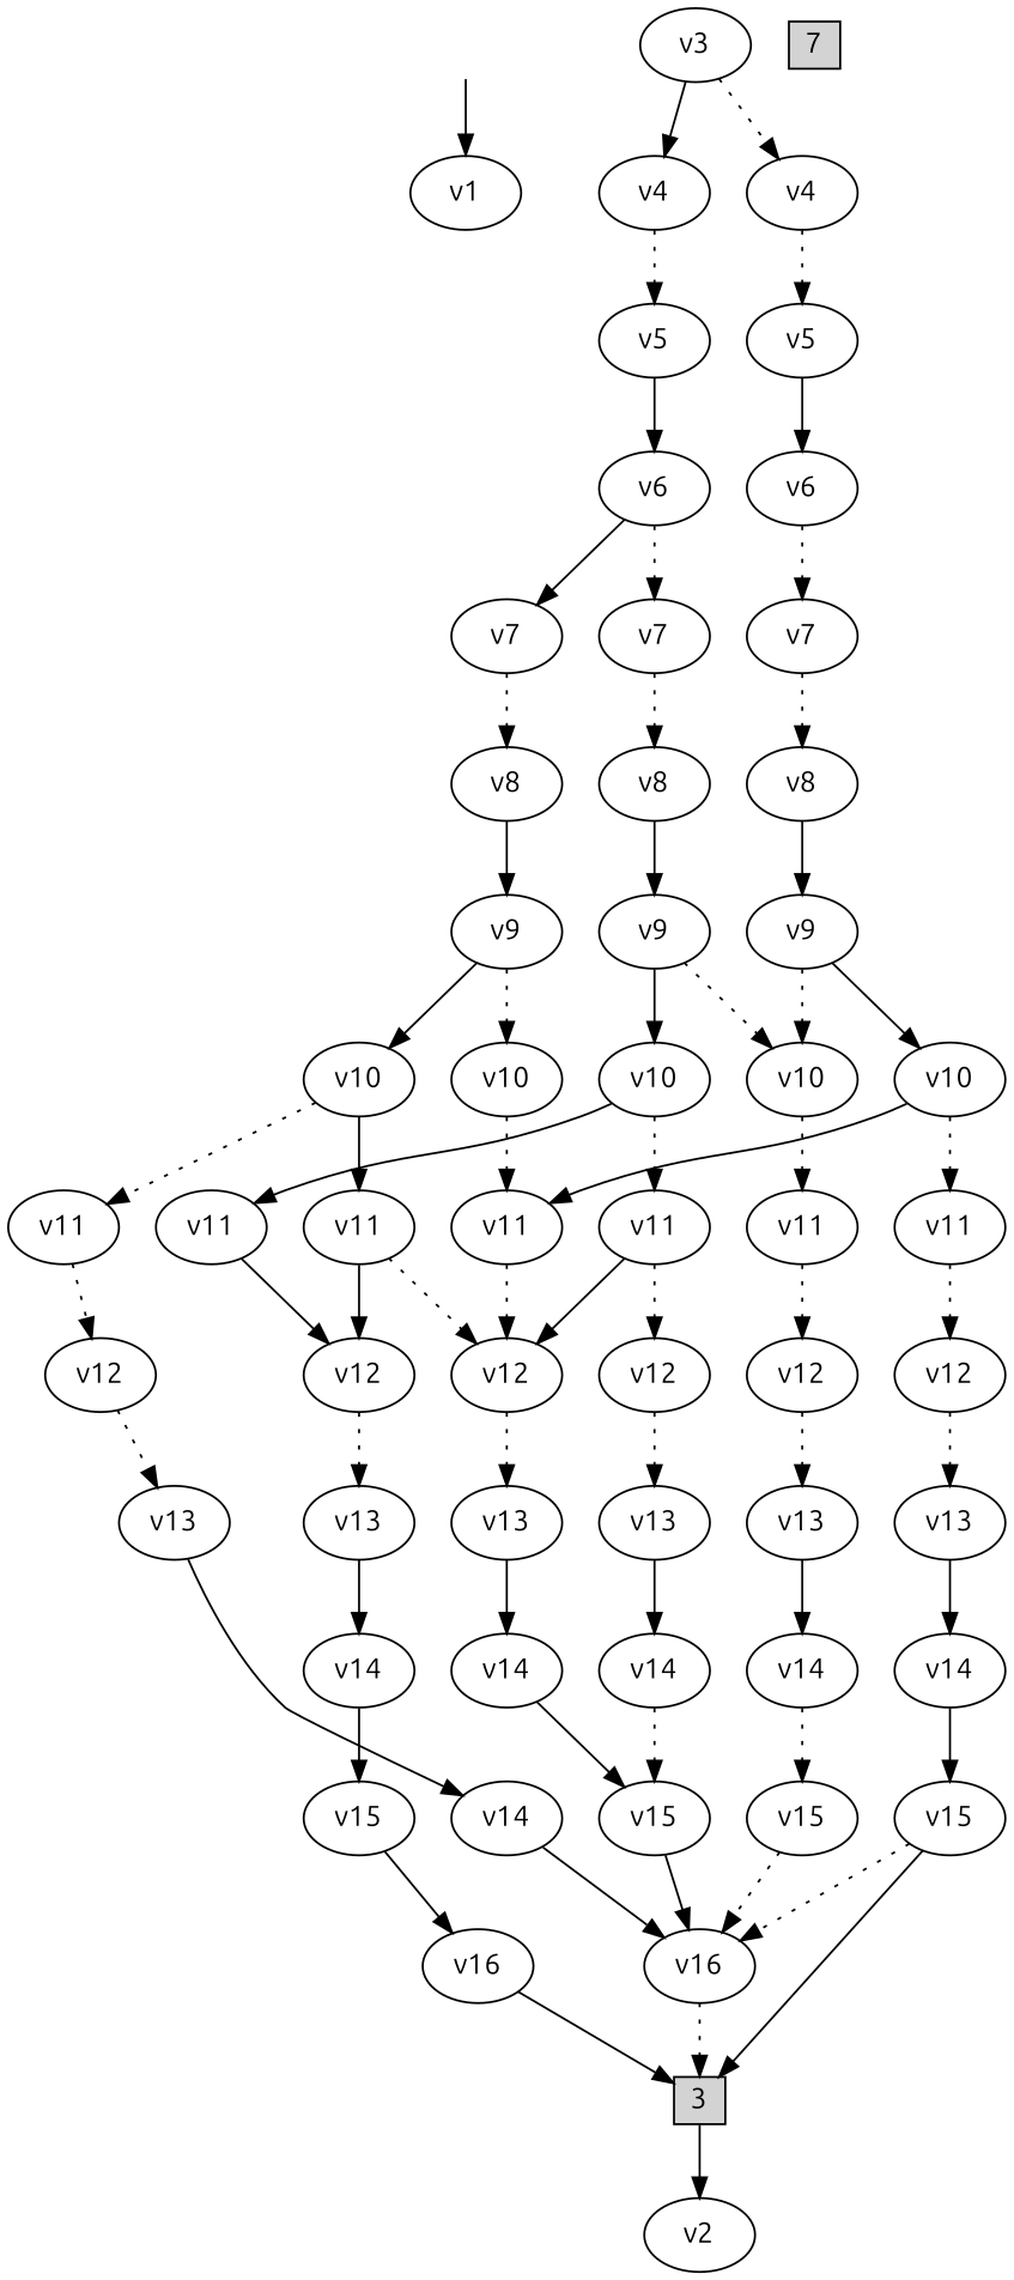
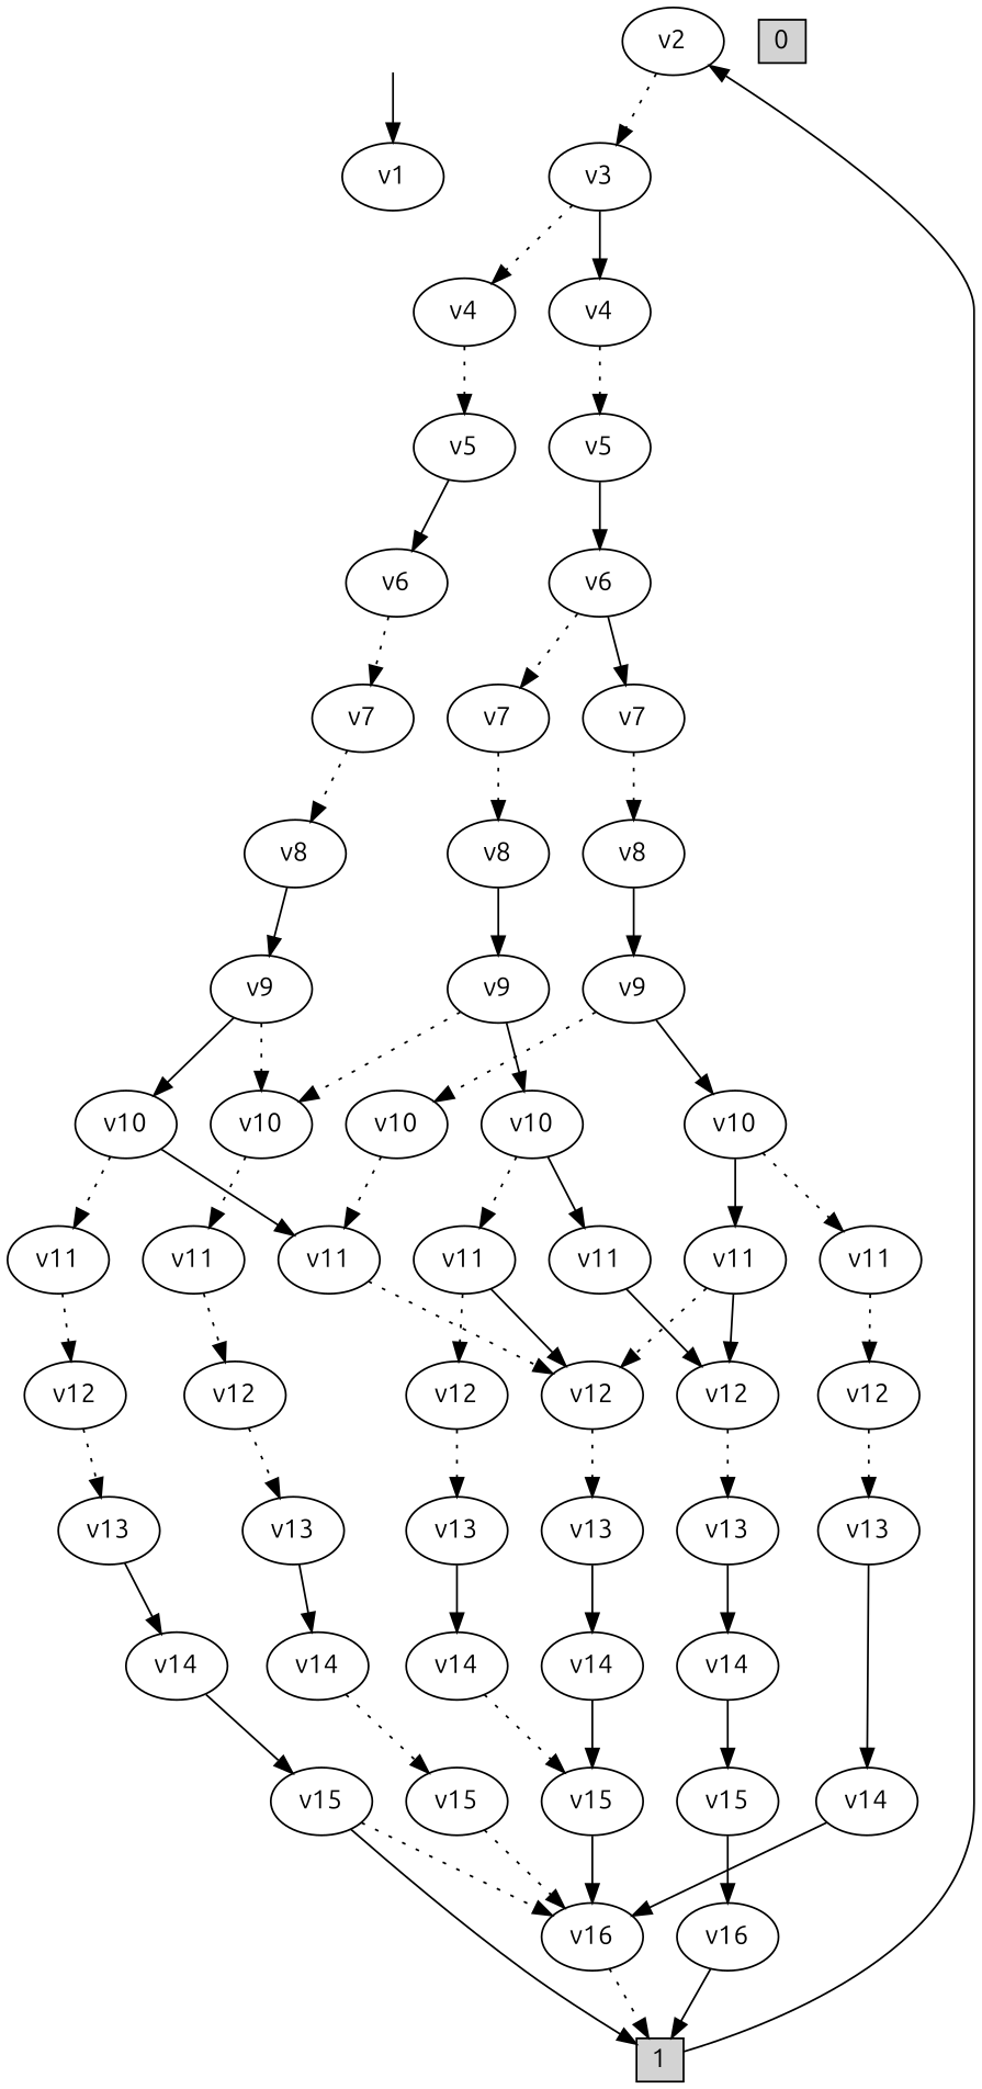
  digraph {
    fontname=Ubuntu
    node [fontname=Ubuntu]
    edge [fontname=Ubuntu style=dotted]
    init__ [height=0 style=invis width=0]
    n2 [label=v1]
    n3 [label=v2]
    n4 [label=v3]
    n5 [label=v4]
    n6 [label=v4]
    n7 [label=v5]
    n8 [label=v5]
    n9 [label=v6]
    n10 [label=v6]
    n11 [label=v7]
    n12 [label=v7]
    n13 [label=v8]
    n14 [label=v8]
    n15 [label=v9]
    n16 [label=v9]
    n17 [label=v10]
    n18 [label=v10]
    n19 [label=v11]
    n20 [label=v11]
    n21 [label=v11]
    n22 [label=v12]
    n23 [label=v12]
    n24 [label=v12]
    n25 [label=v13]
    n26 [label=v13]
    n27 [label=v13]
    n28 [label=v14]
    n29 [label=v14]
    n30 [label=v15]
    n31 [label=v16]
-   n32 [height=0.3 label=3 shape=box style=filled width=0.3]
+   n32 [height=0.3 label=1 shape=box style=filled width=0.3]
    n33 [label=v15]
    n34 [label=v16]
    n35 [label=v14]
    n36 [label=v10]
    n37 [label=v10]
    n38 [label=v11]
    n39 [label=v11]
    n40 [label=v11]
    n41 [label=v12]
    n42 [label=v12]
    n43 [label=v13]
    n44 [label=v14]
    n45 [label=v13]
    n46 [label=v14]
    n47 [label=v15]
    n48 [label=v7]
    n49 [label=v8]
    n50 [label=v9]
    n51 [label=v10]
    n52 [label=v11]
    n53 [label=v12]
    n54 [label=v13]
    n55 [label=v14]
    n56 [label=v15]
-   n57 [height=0.3 label=7 shape=box style=filled width=0.3]
+   n57 [height=0.3 label=0 shape=box style=filled width=0.3]
    init__ -> n2 [style=""]
+   n3 -> n4
    n4 -> n5
    n4 -> n6 [style=filled]
    n5 -> n7
    n6 -> n8
    n7 -> n9 [style=filled]
    n8 -> n10 [style=filled]
    n9 -> n48
    n10 -> n11
    n10 -> n12 [style=filled]
    n11 -> n13
    n12 -> n14
    n13 -> n15 [style=filled]
    n14 -> n16 [style=filled]
    n15 -> n36
    n15 -> n37 [style=filled]
    n16 -> n17
    n16 -> n18 [style=filled]
    n17 -> n19
    n18 -> n20
    n18 -> n21 [style=filled]
    n19 -> n22
    n20 -> n23
    n21 -> n22
    n21 -> n24 [style=filled]
    n22 -> n26
    n23 -> n25
    n24 -> n27
    n25 -> n35 [style=filled]
    n26 -> n28 [style=filled]
    n27 -> n29 [style=filled]
    n28 -> n33 [style=filled]
    n29 -> n30 [style=filled]
    n30 -> n31 [style=filled]
    n31 -> n32 [style=filled]
    n32 -> n3 [style=filled]
    n33 -> n34 [style=filled]
    n34 -> n32
    n35 -> n34 [style=filled]
    n36 -> n38
    n37 -> n39
    n37 -> n40 [style=filled]
    n38 -> n41
    n39 -> n22 [style=filled]
    n39 -> n42
    n40 -> n24 [style=filled]
    n41 -> n45
    n42 -> n43
    n43 -> n44 [style=filled]
    n44 -> n33
    n45 -> n46 [style=filled]
    n46 -> n47
    n47 -> n34
    n48 -> n49
    n49 -> n50 [style=filled]
    n50 -> n36
    n50 -> n51 [style=filled]
    n51 -> n19 [style=filled]
    n51 -> n52
    n52 -> n53
    n53 -> n54
    n54 -> n55 [style=filled]
    n55 -> n56 [style=filled]
    n56 -> n32 [style=filled]
    n56 -> n34
  }
